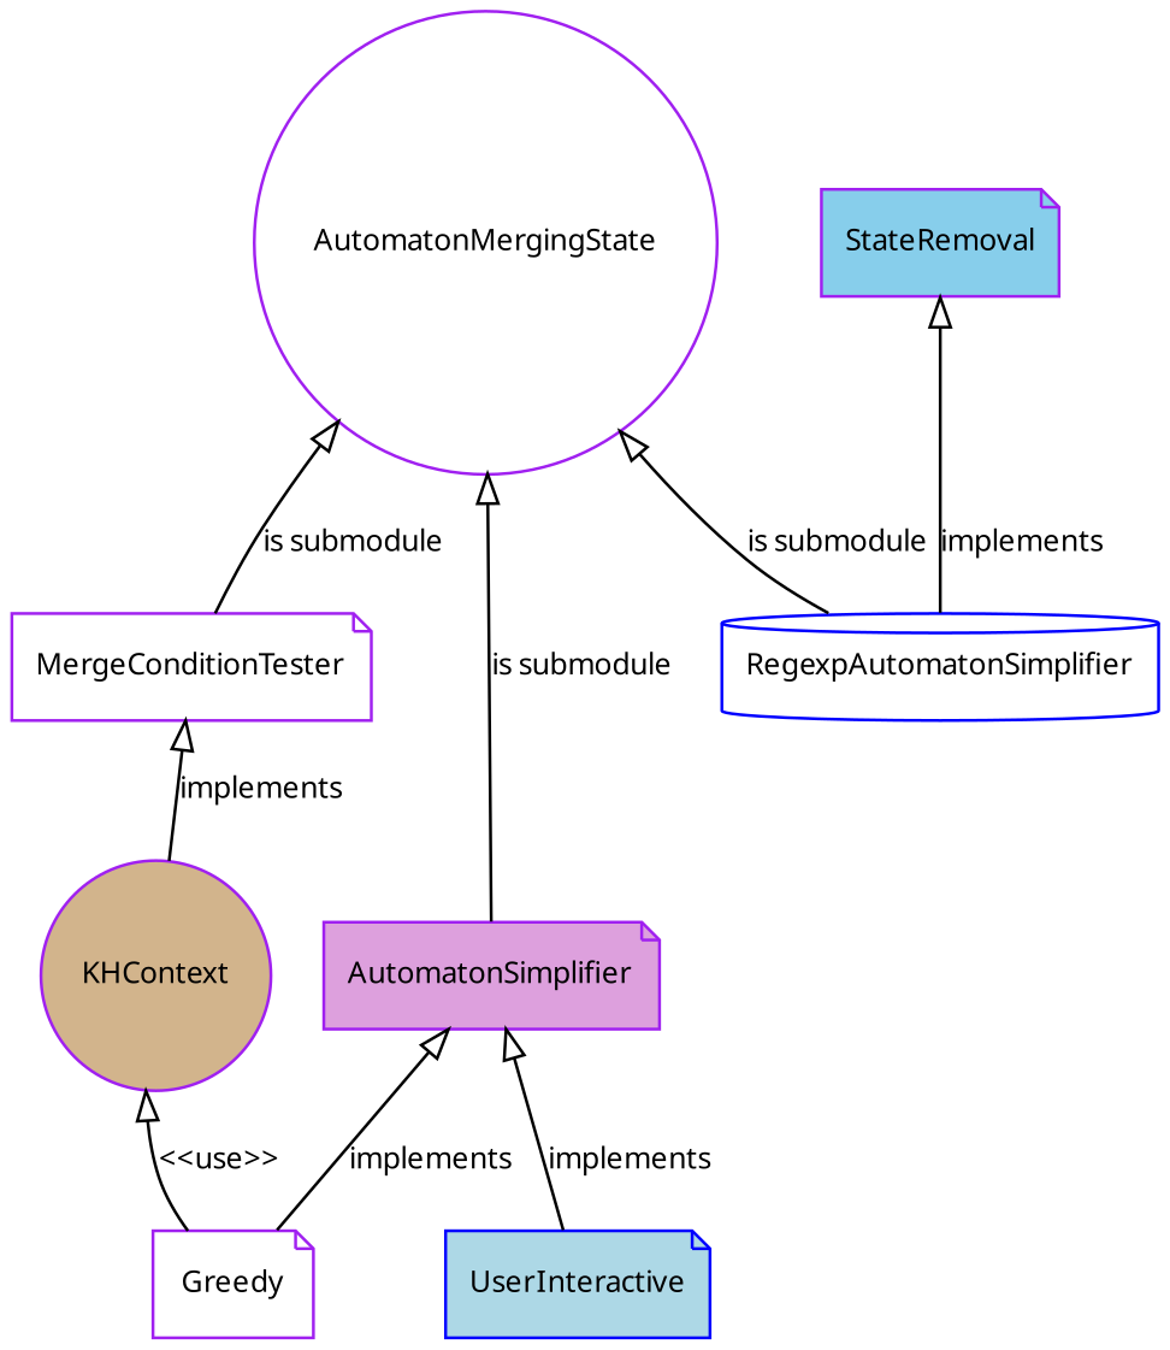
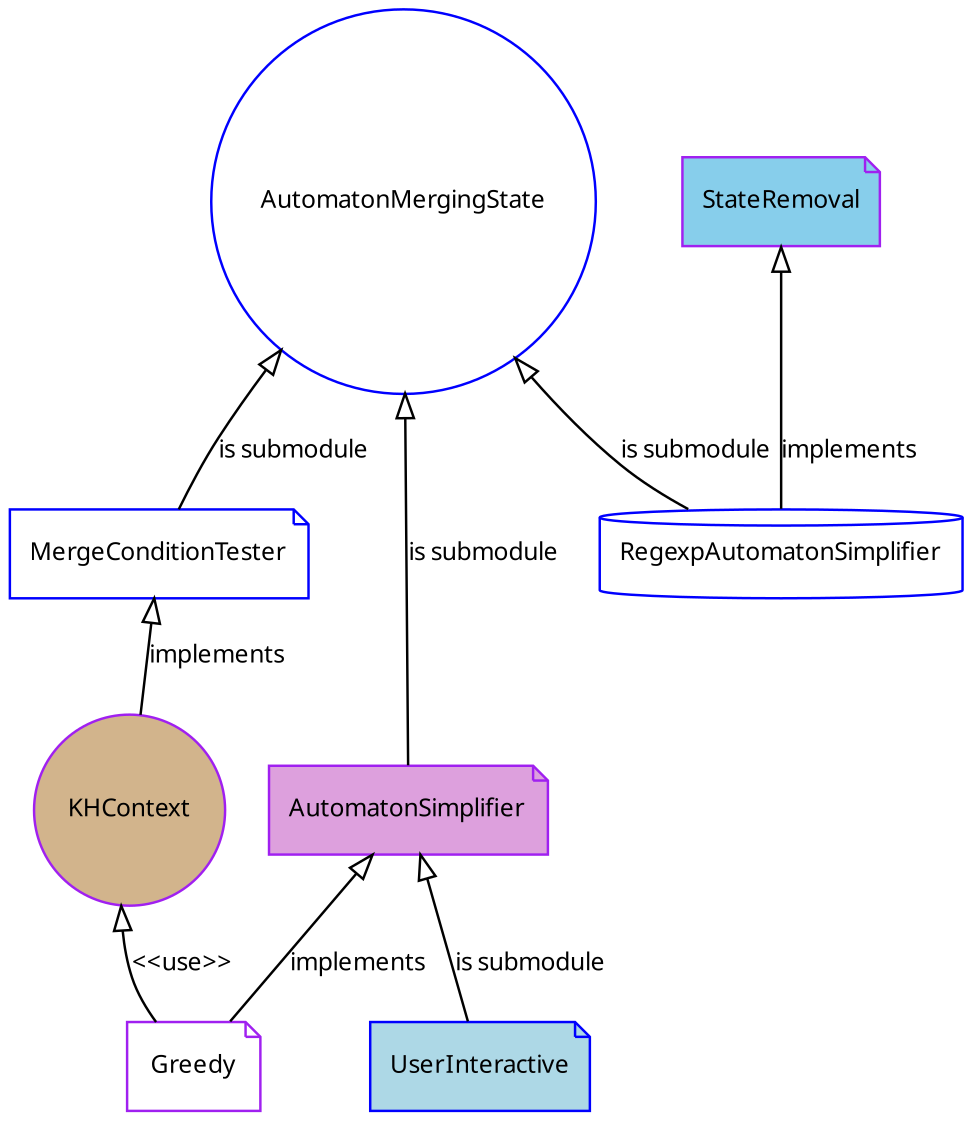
  digraph {
    rankdir=BT
    node [color=blue fillcolor=white fontname="TeXGyrePagella-Regular" fontsize=10 shape=note style="rounded,filled"]
    edge [arrowhead=empty fontname="TeXGyrePagella-Regular" fontsize=10]
-   AutomatonMergingState [color=purple shape=circle]
+   AutomatonMergingState [shape=circle]
    AutomatonSimplifier [color=purple fillcolor=plum style=filled]
    RegexpAutomatonSimplifier [shape=cylinder style=filled]
    StateRemoval [color=purple fillcolor=skyblue]
-   MergeConditionTester [color=purple style=filled]
+   MergeConditionTester [style=filled]
    Greedy [color=purple]
    KHContext [color=purple fillcolor=tan shape=circle]
    UserInteractive [fillcolor=lightblue]
    AutomatonSimplifier -> AutomatonMergingState [label="is submodule"]
    RegexpAutomatonSimplifier -> AutomatonMergingState [label="is submodule"]
    RegexpAutomatonSimplifier -> StateRemoval [label=implements]
    MergeConditionTester -> AutomatonMergingState [label="is submodule"]
    Greedy -> AutomatonSimplifier [label=implements]
    Greedy -> KHContext [label="<<use>>"]
    KHContext -> MergeConditionTester [label=implements]
-   UserInteractive -> AutomatonSimplifier [label=implements]
+   UserInteractive -> AutomatonSimplifier [label="is submodule"]
  }
